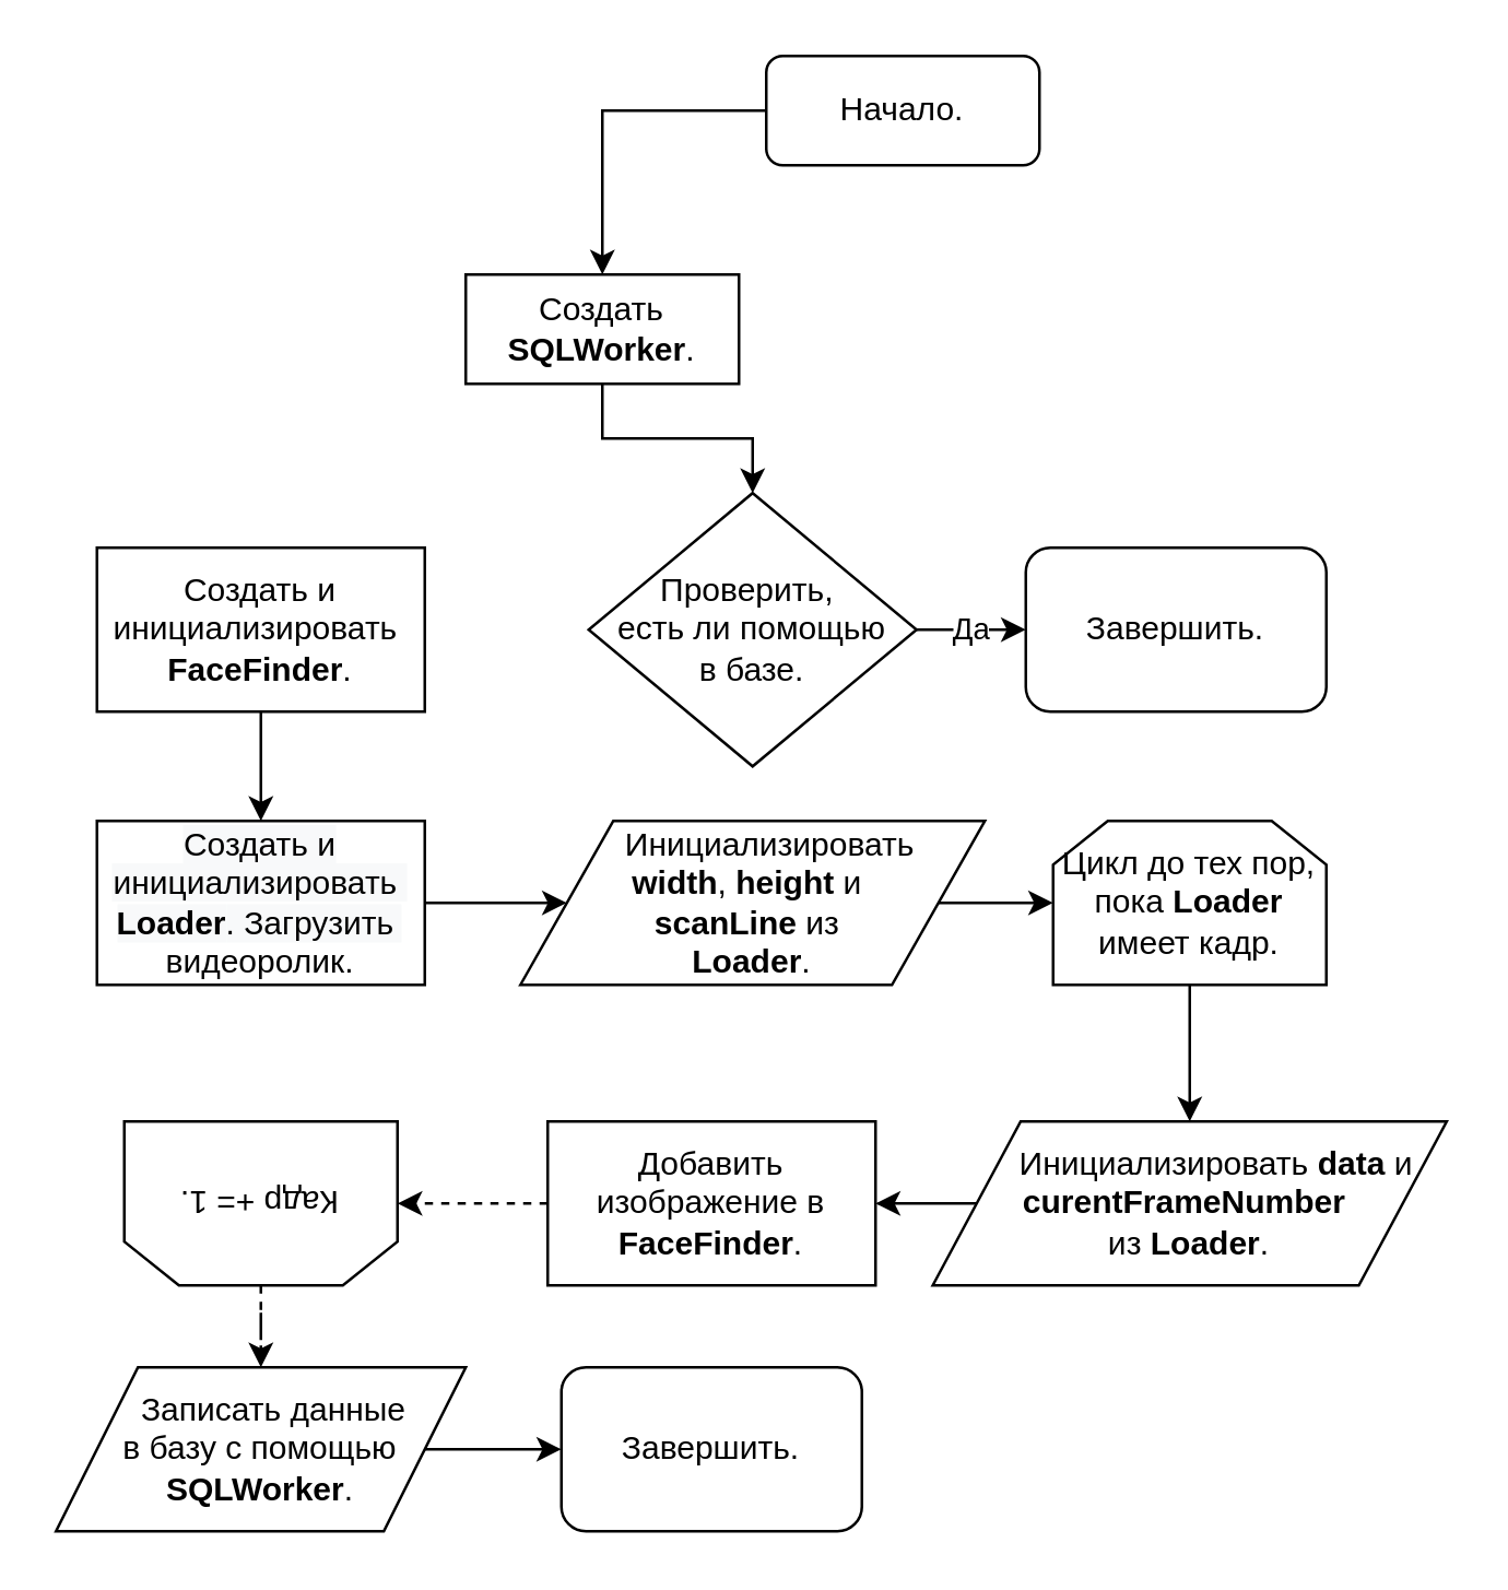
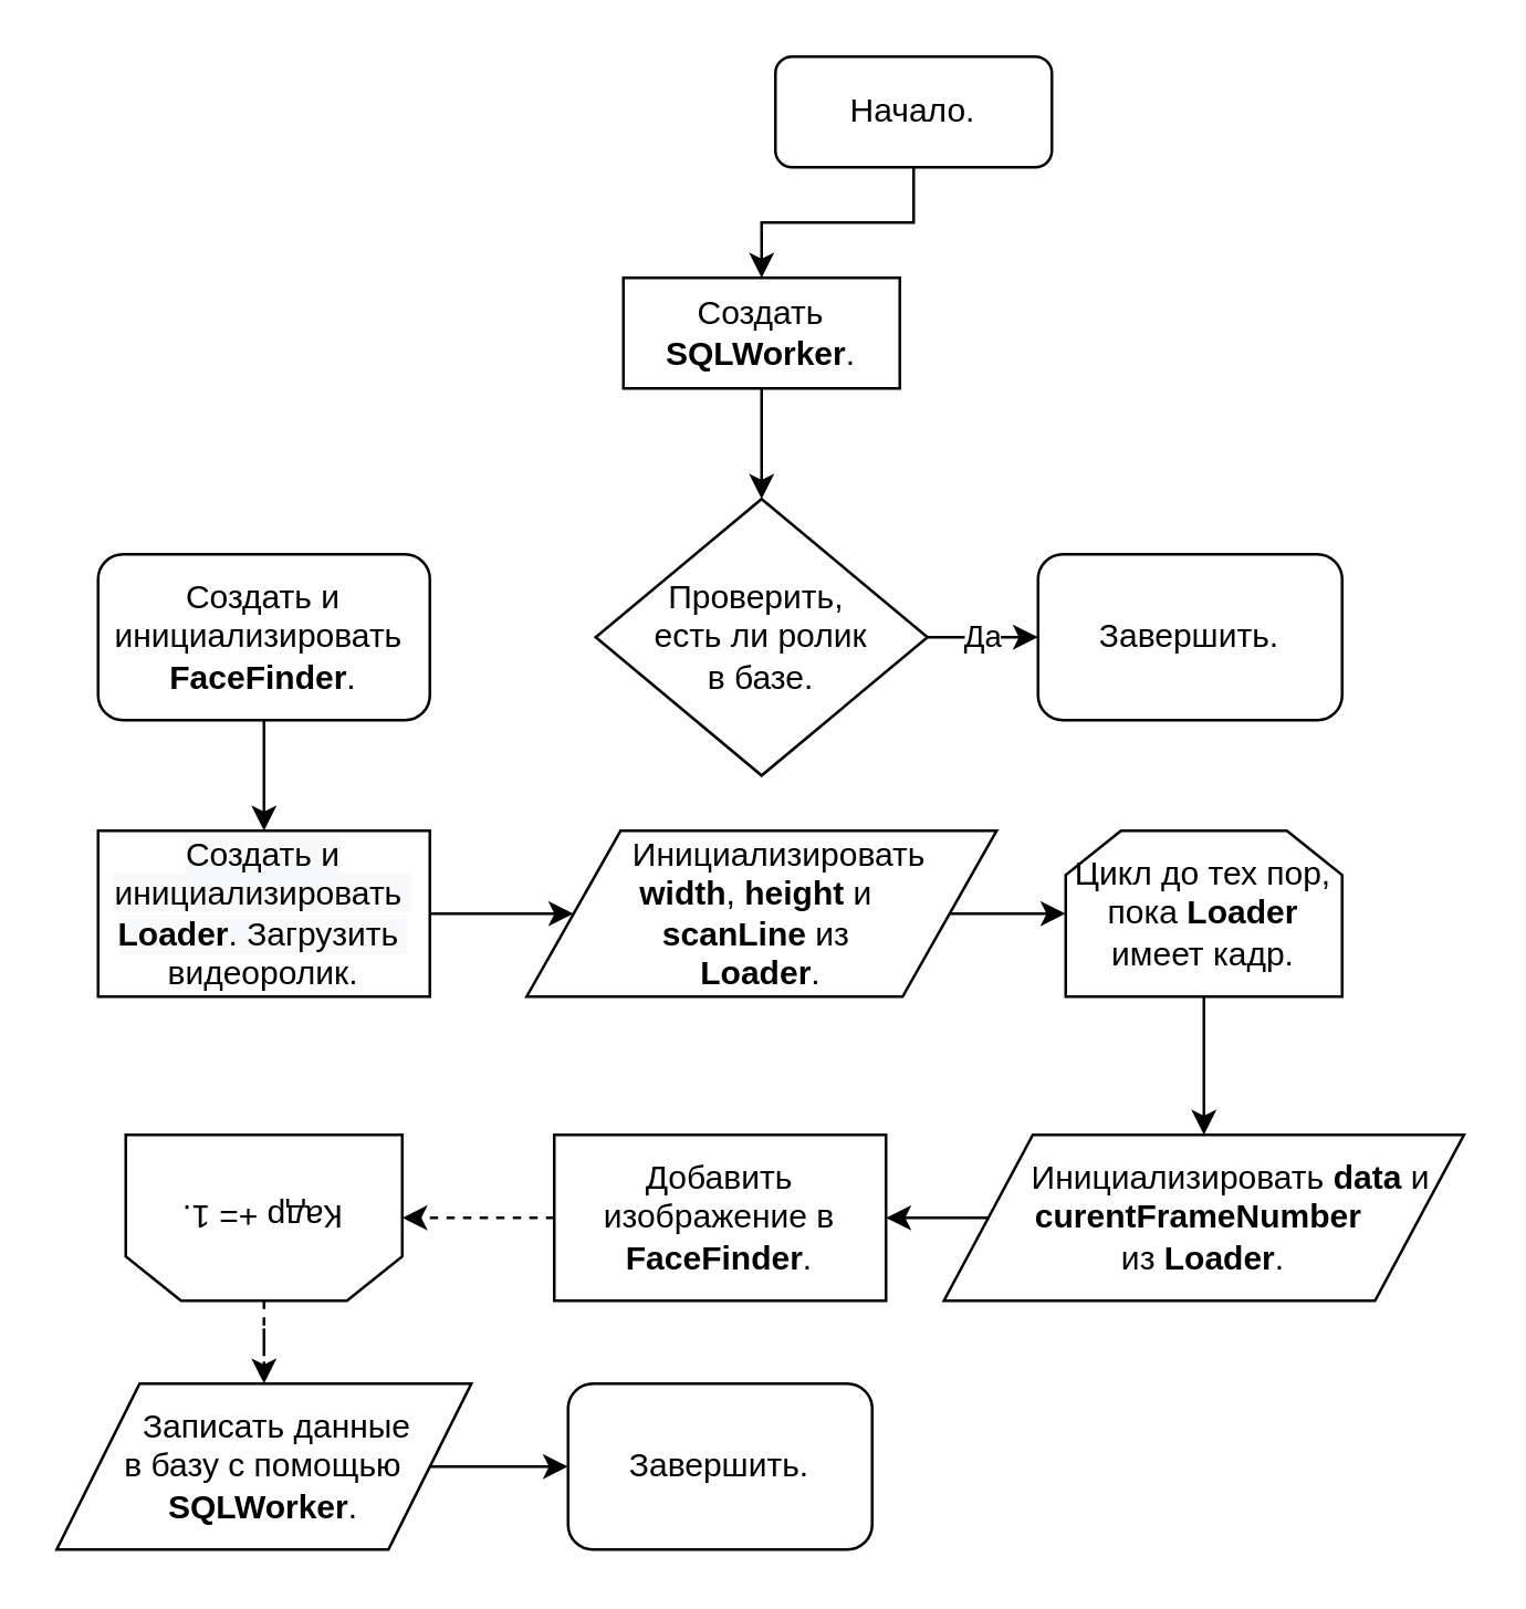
  <mxCell id="0" />
  <mxCell id="1" parent="0" />
  <mxCell id="2" style="edgeStyle=orthogonalEdgeStyle;rounded=0;orthogonalLoop=1;jettySize=auto;html=1;entryX=0.5;entryY=0;entryDx=0;entryDy=0;" edge="1" parent="1" source="3" target="5"><mxGeometry relative="1" as="geometry" /></mxCell>
  <mxCell id="3" value="Начало." style="rounded=1;whiteSpace=wrap;html=1;" vertex="1" parent="1"><mxGeometry x="280" y="20" width="100" height="40" as="geometry" /></mxCell>
  <mxCell id="4" style="edgeStyle=orthogonalEdgeStyle;rounded=0;orthogonalLoop=1;jettySize=auto;html=1;entryX=0.5;entryY=0;entryDx=0;entryDy=0;" edge="1" parent="1" source="5" target="7"><mxGeometry relative="1" as="geometry" /></mxCell>
- <mxCell id="5" value="Создать &lt;b&gt;SQLWorker&lt;/b&gt;." style="rounded=0;whiteSpace=wrap;html=1;" vertex="1" parent="1"><mxGeometry x="170" y="100" width="100" height="40" as="geometry" /></mxCell>
+ <mxCell id="5" value="Создать &lt;b&gt;SQLWorker&lt;/b&gt;." style="rounded=0;whiteSpace=wrap;html=1;" vertex="1" parent="1"><mxGeometry x="225" y="100" width="100" height="40" as="geometry" /></mxCell>
  <mxCell id="6" value="Да" style="edgeStyle=orthogonalEdgeStyle;rounded=0;orthogonalLoop=1;jettySize=auto;html=1;entryX=0;entryY=0.5;entryDx=0;entryDy=0;" edge="1" parent="1" source="7" target="8"><mxGeometry relative="1" as="geometry"><mxPoint x="395" y="230" as="targetPoint" /></mxGeometry></mxCell>
- <mxCell id="7" value="Проверить,&amp;nbsp;&lt;br&gt;есть ли помощью &lt;br&gt;в базе." style="rhombus;whiteSpace=wrap;html=1;" vertex="1" parent="1"><mxGeometry x="215" y="180" width="120" height="100" as="geometry" /></mxCell>
+ <mxCell id="7" value="Проверить,&amp;nbsp;&lt;br&gt;есть ли ролик &lt;br&gt;в базе." style="rhombus;whiteSpace=wrap;html=1;" vertex="1" parent="1"><mxGeometry x="215" y="180" width="120" height="100" as="geometry" /></mxCell>
  <mxCell id="8" value="Завершить." style="rounded=1;whiteSpace=wrap;html=1;" vertex="1" parent="1"><mxGeometry x="375" y="200" width="110" height="60" as="geometry" /></mxCell>
  <mxCell id="9" style="edgeStyle=orthogonalEdgeStyle;rounded=0;orthogonalLoop=1;jettySize=auto;html=1;entryX=0.5;entryY=0;entryDx=0;entryDy=0;" edge="1" parent="1" source="10" target="12"><mxGeometry relative="1" as="geometry" /></mxCell>
- <mxCell id="10" value="Создать и инициализировать&amp;nbsp;&lt;br&gt;&lt;b&gt;FaceFinder&lt;/b&gt;." style="rounded=0;whiteSpace=wrap;html=1;" vertex="1" parent="1"><mxGeometry x="35" y="200" width="120" height="60" as="geometry" /></mxCell>
+ <mxCell id="10" value="Создать и инициализировать&amp;nbsp;&lt;br&gt;&lt;b&gt;FaceFinder&lt;/b&gt;." style="whiteSpace=wrap;html=1;rounded=1;" vertex="1" parent="1"><mxGeometry x="35" y="200" width="120" height="60" as="geometry" /></mxCell>
  <mxCell id="11" style="edgeStyle=orthogonalEdgeStyle;rounded=0;orthogonalLoop=1;jettySize=auto;html=1;entryX=0;entryY=0.5;entryDx=0;entryDy=0;" edge="1" parent="1" source="12" target="14"><mxGeometry relative="1" as="geometry" /></mxCell>
  <mxCell id="12" value="&lt;span style=&quot;color: rgb(0 , 0 , 0) ; font-family: &amp;#34;helvetica&amp;#34; ; font-size: 12px ; font-style: normal ; font-weight: 400 ; letter-spacing: normal ; text-align: center ; text-indent: 0px ; text-transform: none ; word-spacing: 0px ; background-color: rgb(248 , 249 , 250) ; display: inline ; float: none&quot;&gt;Создать и инициализировать&amp;nbsp;&lt;/span&gt;&lt;br style=&quot;color: rgb(0 , 0 , 0) ; font-family: &amp;#34;helvetica&amp;#34; ; font-size: 12px ; font-style: normal ; font-weight: 400 ; letter-spacing: normal ; text-align: center ; text-indent: 0px ; text-transform: none ; word-spacing: 0px ; background-color: rgb(248 , 249 , 250)&quot;&gt;&lt;b style=&quot;color: rgb(0 , 0 , 0) ; font-family: &amp;#34;helvetica&amp;#34; ; font-size: 12px ; font-style: normal ; letter-spacing: normal ; text-align: center ; text-indent: 0px ; text-transform: none ; word-spacing: 0px ; background-color: rgb(248 , 249 , 250)&quot;&gt;Loader&lt;/b&gt;&lt;span style=&quot;color: rgb(0 , 0 , 0) ; font-family: &amp;#34;helvetica&amp;#34; ; font-size: 12px ; font-style: normal ; letter-spacing: normal ; text-align: center ; text-indent: 0px ; text-transform: none ; word-spacing: 0px ; background-color: rgb(248 , 249 , 250)&quot;&gt;. Загрузить&amp;nbsp;&lt;br&gt;&lt;/span&gt;видеоролик." style="rounded=0;whiteSpace=wrap;html=1;" vertex="1" parent="1"><mxGeometry x="35" y="300" width="120" height="60" as="geometry" /></mxCell>
  <mxCell id="13" style="edgeStyle=orthogonalEdgeStyle;rounded=0;orthogonalLoop=1;jettySize=auto;html=1;entryX=0;entryY=0.5;entryDx=0;entryDy=0;" edge="1" parent="1" source="14" target="16"><mxGeometry relative="1" as="geometry" /></mxCell>
  <mxCell id="14" value="&amp;nbsp; &amp;nbsp; &amp;nbsp;Инициализировать&lt;span style=&quot;font-family: &amp;#34;helvetica&amp;#34;&quot;&gt;&amp;nbsp;&lt;br&gt;&lt;b&gt;width&lt;/b&gt;,&lt;b&gt;&amp;nbsp;height&amp;nbsp;&lt;/b&gt;и&lt;b&gt;&amp;nbsp;&lt;br&gt;scanLine &lt;/b&gt;из&amp;nbsp;&lt;br&gt;&lt;b&gt;Loader&lt;/b&gt;.&lt;/span&gt;" style="shape=parallelogram;perimeter=parallelogramPerimeter;whiteSpace=wrap;html=1;" vertex="1" parent="1"><mxGeometry x="190" y="300" width="170" height="60" as="geometry" /></mxCell>
  <mxCell id="15" style="edgeStyle=orthogonalEdgeStyle;rounded=0;orthogonalLoop=1;jettySize=auto;html=1;exitX=0.5;exitY=1;exitDx=0;exitDy=0;entryX=0.5;entryY=0;entryDx=0;entryDy=0;" edge="1" parent="1" source="16" target="18"><mxGeometry relative="1" as="geometry" /></mxCell>
  <mxCell id="16" value="Цикл до тех пор, пока&amp;nbsp;&lt;b style=&quot;font-family: &amp;#34;helvetica&amp;#34;&quot;&gt;Loader &lt;/b&gt;&lt;span style=&quot;font-family: &amp;#34;helvetica&amp;#34;&quot;&gt;имеет кадр.&lt;/span&gt;" style="shape=loopLimit;whiteSpace=wrap;html=1;" vertex="1" parent="1"><mxGeometry x="385" y="300" width="100" height="60" as="geometry" /></mxCell>
  <mxCell id="17" style="edgeStyle=orthogonalEdgeStyle;rounded=0;orthogonalLoop=1;jettySize=auto;html=1;entryX=1;entryY=0.5;entryDx=0;entryDy=0;" edge="1" parent="1" source="18" target="20"><mxGeometry relative="1" as="geometry" /></mxCell>
  <mxCell id="18" value="&amp;nbsp; &amp;nbsp; &amp;nbsp; Инициализировать&lt;span style=&quot;font-family: &amp;#34;helvetica&amp;#34;&quot;&gt;&amp;nbsp;&lt;b&gt;data &lt;/b&gt;и &lt;b&gt;curentFrameNumber&amp;nbsp;&lt;br&gt;&lt;/b&gt;из&amp;nbsp;&lt;b&gt;Loader&lt;/b&gt;.&lt;/span&gt;" style="shape=parallelogram;perimeter=parallelogramPerimeter;whiteSpace=wrap;html=1;size=0.171;" vertex="1" parent="1"><mxGeometry x="340.94" y="410" width="188.12" height="60" as="geometry" /></mxCell>
  <mxCell id="19" style="edgeStyle=orthogonalEdgeStyle;rounded=0;orthogonalLoop=1;jettySize=auto;html=1;entryX=0;entryY=0.5;entryDx=0;entryDy=0;dashed=1;" edge="1" parent="1" source="20" target="22"><mxGeometry relative="1" as="geometry" /></mxCell>
  <mxCell id="20" value="Добавить изображение в &lt;b&gt;FaceFinder&lt;/b&gt;." style="rounded=0;whiteSpace=wrap;html=1;" vertex="1" parent="1"><mxGeometry x="200" y="410" width="120" height="60" as="geometry" /></mxCell>
  <mxCell id="21" style="edgeStyle=orthogonalEdgeStyle;rounded=0;orthogonalLoop=1;jettySize=auto;html=1;entryX=0.5;entryY=0;entryDx=0;entryDy=0;dashed=1;" edge="1" parent="1" source="22" target="24"><mxGeometry relative="1" as="geometry" /></mxCell>
  <mxCell id="22" value="Кадр += 1." style="shape=loopLimit;whiteSpace=wrap;html=1;rotation=-180;" vertex="1" parent="1"><mxGeometry x="45" y="410" width="100" height="60" as="geometry" /></mxCell>
  <mxCell id="23" style="edgeStyle=orthogonalEdgeStyle;rounded=0;orthogonalLoop=1;jettySize=auto;html=1;" edge="1" parent="1" source="24" target="25"><mxGeometry relative="1" as="geometry" /></mxCell>
  <mxCell id="24" value="&amp;nbsp; &amp;nbsp;Записать данные &lt;br&gt;в базу с помощью &lt;b&gt;SQLWorker&lt;/b&gt;." style="shape=parallelogram;perimeter=parallelogramPerimeter;whiteSpace=wrap;html=1;" vertex="1" parent="1"><mxGeometry x="20" y="500" width="150" height="60" as="geometry" /></mxCell>
  <mxCell id="25" value="Завершить." style="rounded=1;whiteSpace=wrap;html=1;" vertex="1" parent="1"><mxGeometry x="205" y="500" width="110" height="60" as="geometry" /></mxCell>
